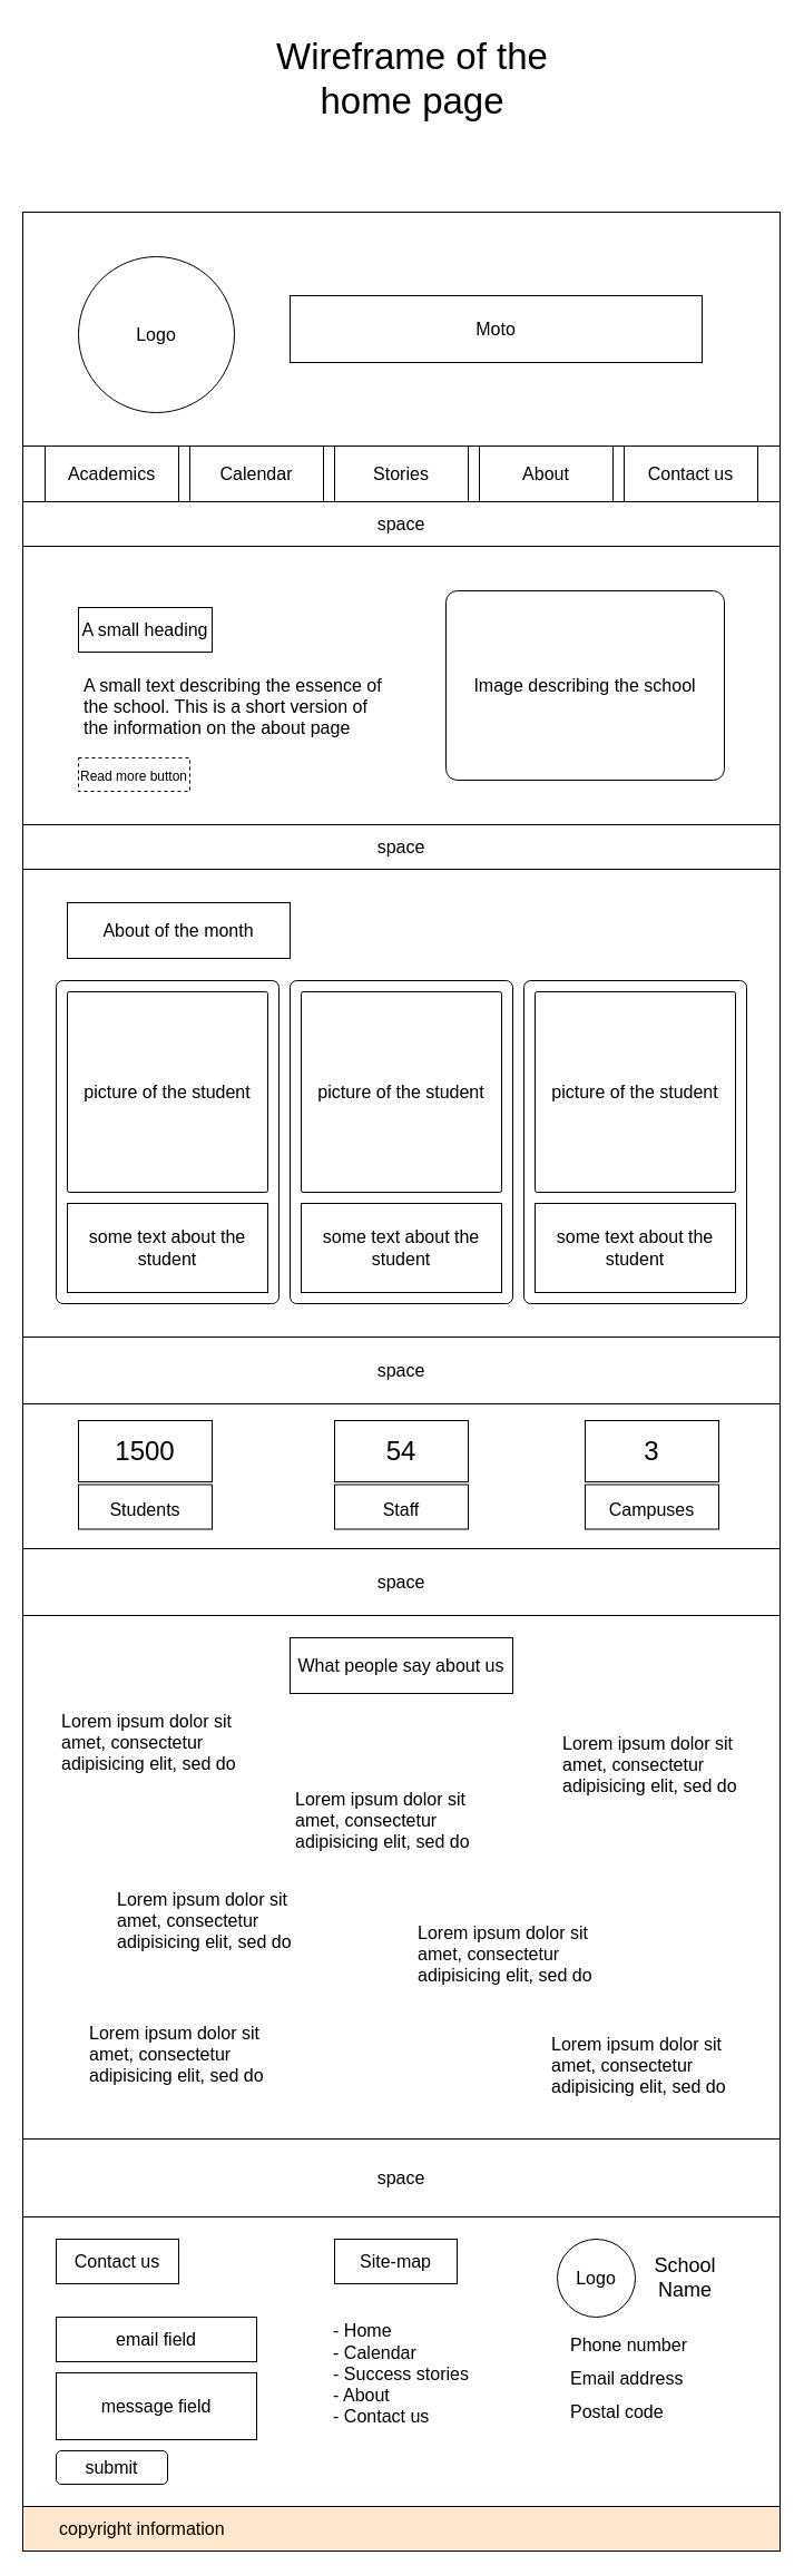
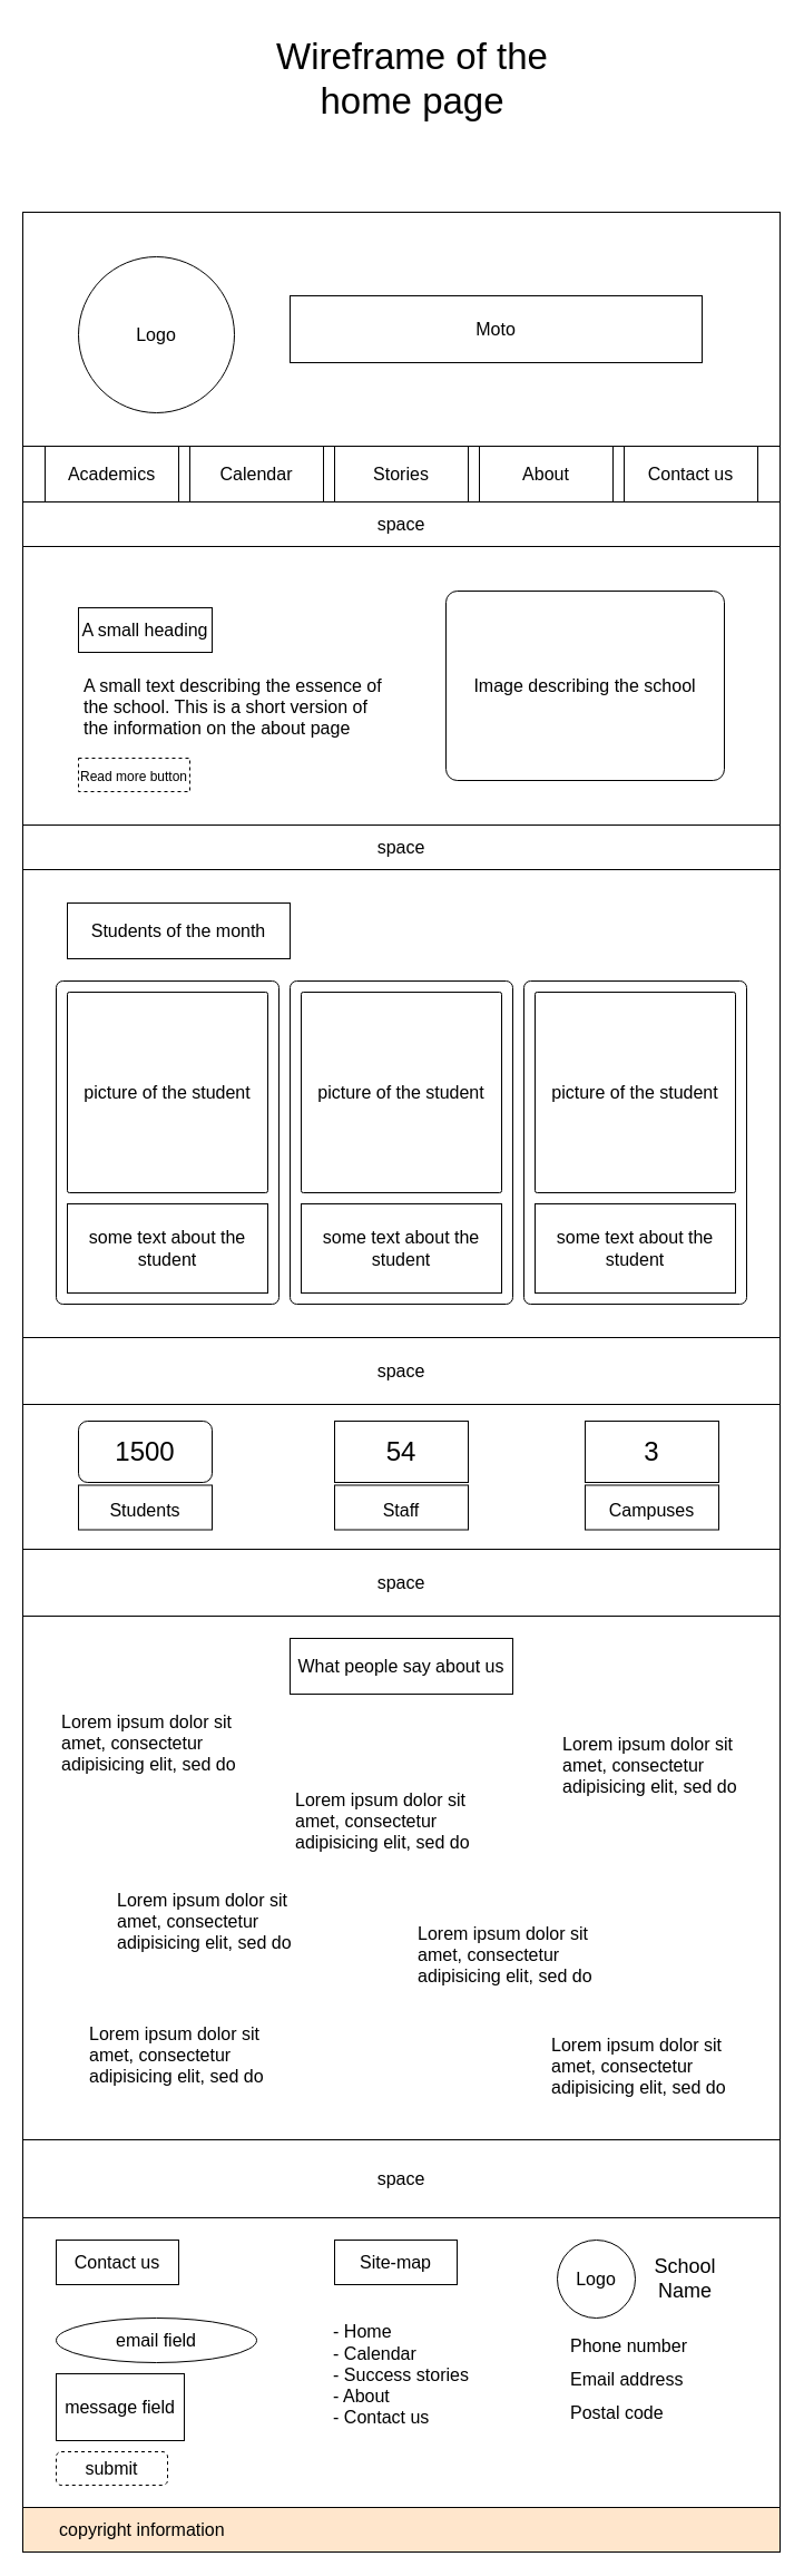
  <mxCell id="0" />
  <mxCell id="1" parent="0" />
  <mxCell id="2" value="" style="rounded=0;whiteSpace=wrap;html=1;" parent="1" vertex="1"><mxGeometry x="20" y="190" width="680" height="210" as="geometry" /></mxCell>
  <mxCell id="3" value="&lt;font style=&quot;font-size: 16px;&quot;&gt;Logo&lt;/font&gt;" style="ellipse;whiteSpace=wrap;html=1;aspect=fixed;" parent="1" vertex="1"><mxGeometry x="70" y="230" width="140" height="140" as="geometry" /></mxCell>
  <mxCell id="4" value="Moto" style="rounded=0;whiteSpace=wrap;html=1;fontSize=16;" parent="1" vertex="1"><mxGeometry x="260" y="265" width="370" height="60" as="geometry" /></mxCell>
  <mxCell id="5" value="" style="rounded=0;whiteSpace=wrap;html=1;fontSize=16;" parent="1" vertex="1"><mxGeometry x="20" y="400" width="680" height="50" as="geometry" /></mxCell>
  <mxCell id="6" value="Academics" style="rounded=0;whiteSpace=wrap;html=1;fontSize=16;" parent="1" vertex="1"><mxGeometry x="40" y="400" width="120" height="50" as="geometry" /></mxCell>
  <mxCell id="7" value="Calendar" style="rounded=0;whiteSpace=wrap;html=1;fontSize=16;" parent="1" vertex="1"><mxGeometry x="170" y="400" width="120" height="50" as="geometry" /></mxCell>
  <mxCell id="8" value="About" style="rounded=0;whiteSpace=wrap;html=1;fontSize=16;" parent="1" vertex="1"><mxGeometry x="430" y="400" width="120" height="50" as="geometry" /></mxCell>
  <mxCell id="9" value="Contact us" style="rounded=0;whiteSpace=wrap;html=1;fontSize=16;" parent="1" vertex="1"><mxGeometry x="560" y="400" width="120" height="50" as="geometry" /></mxCell>
  <mxCell id="10" value="" style="rounded=0;whiteSpace=wrap;html=1;fontSize=16;" parent="1" vertex="1"><mxGeometry x="20" y="490" width="680" height="250" as="geometry" /></mxCell>
  <mxCell id="11" value="Image describing the school" style="rounded=1;whiteSpace=wrap;html=1;fontSize=16;arcSize=6;points=[[0,0,0,0,0],[0,0.25,0,0,0],[0,0.5,0,0,0],[0,0.75,0,0,0],[0,1,0,0,0],[0.25,0,0,0,0],[0.25,1,0,0,0],[0.5,0,0,0,0],[0.5,1,0,0,0],[0.75,0,0,0,0],[0.75,1,0,0,0],[1,0,0,0,0],[1,0.25,0,0,0],[1,0.5,0,0,0],[1,0.75,0,0,0],[1,1,0,0,0]];" parent="1" vertex="1"><mxGeometry x="400" y="530" width="250" height="170" as="geometry" /></mxCell>
  <mxCell id="12" value="space" style="rounded=0;whiteSpace=wrap;html=1;fontSize=16;" parent="1" vertex="1"><mxGeometry x="20" y="450" width="680" height="40" as="geometry" /></mxCell>
  <mxCell id="13" value="&lt;p&gt;A small text describing the essence of the school. This is a short version of the information on the about page&lt;br&gt;&lt;/p&gt;" style="text;html=1;strokeColor=none;fillColor=none;spacing=5;spacingTop=-20;whiteSpace=wrap;overflow=hidden;rounded=0;fontSize=16;" parent="1" vertex="1"><mxGeometry x="70" y="600" width="280" height="70" as="geometry" /></mxCell>
  <mxCell id="14" value="A small heading" style="rounded=0;whiteSpace=wrap;html=1;fontSize=16;" parent="1" vertex="1"><mxGeometry x="70" y="545" width="120" height="40" as="geometry" /></mxCell>
  <mxCell id="15" value="&lt;font style=&quot;font-size: 12px;&quot;&gt;Read more button&lt;/font&gt;" style="rounded=0;whiteSpace=wrap;html=1;fontSize=16;dashed=1;" parent="1" vertex="1"><mxGeometry x="70" y="680" width="100" height="30" as="geometry" /></mxCell>
  <mxCell id="16" value="" style="rounded=0;whiteSpace=wrap;html=1;fontSize=12;" parent="1" vertex="1"><mxGeometry x="20" y="780" width="680" height="420" as="geometry" /></mxCell>
- <mxCell id="17" value="&lt;font style=&quot;font-size: 16px;&quot;&gt;About of the month&lt;/font&gt;" style="rounded=0;whiteSpace=wrap;html=1;fontSize=12;" parent="1" vertex="1"><mxGeometry x="60" y="810" width="200" height="50" as="geometry" /></mxCell>
+ <mxCell id="17" value="&lt;font style=&quot;font-size: 16px;&quot;&gt;Students of the month&lt;/font&gt;" style="rounded=0;whiteSpace=wrap;html=1;fontSize=12;" parent="1" vertex="1"><mxGeometry x="60" y="810" width="200" height="50" as="geometry" /></mxCell>
  <mxCell id="18" value="space" style="rounded=0;whiteSpace=wrap;html=1;fontSize=16;" parent="1" vertex="1"><mxGeometry x="20" y="740" width="680" height="40" as="geometry" /></mxCell>
  <mxCell id="19" value="" style="rounded=1;whiteSpace=wrap;html=1;fontSize=16;arcSize=3;" parent="1" vertex="1"><mxGeometry x="50" y="880" width="200" height="290" as="geometry" /></mxCell>
  <mxCell id="20" value="picture of the student" style="rounded=1;whiteSpace=wrap;html=1;fontSize=16;arcSize=1;" parent="1" vertex="1"><mxGeometry x="60" y="890" width="180" height="180" as="geometry" /></mxCell>
  <mxCell id="21" value="some text about the student" style="rounded=0;whiteSpace=wrap;html=1;fontSize=16;" parent="1" vertex="1"><mxGeometry x="60" y="1080" width="180" height="80" as="geometry" /></mxCell>
  <mxCell id="22" value="" style="rounded=1;whiteSpace=wrap;html=1;fontSize=16;arcSize=3;" parent="1" vertex="1"><mxGeometry x="260" y="880" width="200" height="290" as="geometry" /></mxCell>
  <mxCell id="23" value="picture of the student" style="rounded=1;whiteSpace=wrap;html=1;fontSize=16;arcSize=1;" parent="1" vertex="1"><mxGeometry x="270" y="890" width="180" height="180" as="geometry" /></mxCell>
  <mxCell id="24" value="some text about the student" style="rounded=0;whiteSpace=wrap;html=1;fontSize=16;" parent="1" vertex="1"><mxGeometry x="270" y="1080" width="180" height="80" as="geometry" /></mxCell>
  <mxCell id="25" value="" style="rounded=1;whiteSpace=wrap;html=1;fontSize=16;arcSize=3;" parent="1" vertex="1"><mxGeometry x="470" y="880" width="200" height="290" as="geometry" /></mxCell>
  <mxCell id="26" value="picture of the student" style="rounded=1;whiteSpace=wrap;html=1;fontSize=16;arcSize=1;" parent="1" vertex="1"><mxGeometry x="480" y="890" width="180" height="180" as="geometry" /></mxCell>
  <mxCell id="27" value="some text about the student" style="rounded=0;whiteSpace=wrap;html=1;fontSize=16;" parent="1" vertex="1"><mxGeometry x="480" y="1080" width="180" height="80" as="geometry" /></mxCell>
  <mxCell id="28" value="space" style="rounded=0;whiteSpace=wrap;html=1;fontSize=16;" parent="1" vertex="1"><mxGeometry x="20" y="1390" width="680" height="60" as="geometry" /></mxCell>
  <mxCell id="29" value="" style="rounded=0;whiteSpace=wrap;html=1;fontSize=12;" parent="1" vertex="1"><mxGeometry x="20" y="1450" width="680" height="470" as="geometry" /></mxCell>
  <mxCell id="30" value="&lt;font style=&quot;font-size: 16px;&quot;&gt;What people say about us&lt;/font&gt;" style="rounded=0;whiteSpace=wrap;html=1;fontSize=12;" parent="1" vertex="1"><mxGeometry x="260" y="1470" width="200" height="50" as="geometry" /></mxCell>
  <mxCell id="31" value="&lt;p&gt;Lorem ipsum dolor sit amet, consectetur adipisicing elit, sed do &lt;br&gt;&lt;/p&gt;" style="text;html=1;strokeColor=none;fillColor=none;spacing=5;spacingTop=-20;whiteSpace=wrap;overflow=hidden;rounded=0;fontSize=16;" parent="1" vertex="1"><mxGeometry x="50" y="1530" width="190" height="70" as="geometry" /></mxCell>
  <mxCell id="32" value="&lt;p&gt;Lorem ipsum dolor sit amet, consectetur adipisicing elit, sed do &lt;br&gt;&lt;/p&gt;" style="text;html=1;strokeColor=none;fillColor=none;spacing=5;spacingTop=-20;whiteSpace=wrap;overflow=hidden;rounded=0;fontSize=16;" parent="1" vertex="1"><mxGeometry x="490" y="1820" width="190" height="70" as="geometry" /></mxCell>
  <mxCell id="33" value="&lt;p&gt;Lorem ipsum dolor sit amet, consectetur adipisicing elit, sed do &lt;br&gt;&lt;/p&gt;" style="text;html=1;strokeColor=none;fillColor=none;spacing=5;spacingTop=-20;whiteSpace=wrap;overflow=hidden;rounded=0;fontSize=16;" parent="1" vertex="1"><mxGeometry x="260" y="1600" width="190" height="70" as="geometry" /></mxCell>
  <mxCell id="34" value="&lt;p&gt;Lorem ipsum dolor sit amet, consectetur adipisicing elit, sed do &lt;br&gt;&lt;/p&gt;" style="text;html=1;strokeColor=none;fillColor=none;spacing=5;spacingTop=-20;whiteSpace=wrap;overflow=hidden;rounded=0;fontSize=16;" parent="1" vertex="1"><mxGeometry x="75" y="1810" width="190" height="70" as="geometry" /></mxCell>
  <mxCell id="35" value="&lt;p&gt;Lorem ipsum dolor sit amet, consectetur adipisicing elit, sed do &lt;br&gt;&lt;/p&gt;" style="text;html=1;strokeColor=none;fillColor=none;spacing=5;spacingTop=-20;whiteSpace=wrap;overflow=hidden;rounded=0;fontSize=16;" parent="1" vertex="1"><mxGeometry x="500" y="1550" width="190" height="70" as="geometry" /></mxCell>
  <mxCell id="36" value="&lt;p&gt;Lorem ipsum dolor sit amet, consectetur adipisicing elit, sed do &lt;br&gt;&lt;/p&gt;" style="text;html=1;strokeColor=none;fillColor=none;spacing=5;spacingTop=-20;whiteSpace=wrap;overflow=hidden;rounded=0;fontSize=16;" parent="1" vertex="1"><mxGeometry x="370" y="1720" width="190" height="70" as="geometry" /></mxCell>
  <mxCell id="37" value="&lt;p&gt;Lorem ipsum dolor sit amet, consectetur adipisicing elit, sed do &lt;br&gt;&lt;/p&gt;" style="text;html=1;strokeColor=none;fillColor=none;spacing=5;spacingTop=-20;whiteSpace=wrap;overflow=hidden;rounded=0;fontSize=16;" parent="1" vertex="1"><mxGeometry x="100" y="1690" width="190" height="70" as="geometry" /></mxCell>
  <mxCell id="38" value="space" style="rounded=0;whiteSpace=wrap;html=1;fontSize=16;" parent="1" vertex="1"><mxGeometry x="20" y="1920" width="680" height="70" as="geometry" /></mxCell>
  <mxCell id="39" value="" style="rounded=0;whiteSpace=wrap;html=1;fontSize=16;" parent="1" vertex="1"><mxGeometry x="20" y="1990" width="680" height="260" as="geometry" /></mxCell>
  <mxCell id="40" value="Contact us" style="rounded=0;whiteSpace=wrap;html=1;fontSize=16;" parent="1" vertex="1"><mxGeometry x="50" y="2010" width="110" height="40" as="geometry" /></mxCell>
- <mxCell id="41" value="email field" style="rounded=0;whiteSpace=wrap;html=1;fontSize=16;" parent="1" vertex="1"><mxGeometry x="50" y="2080" width="180" height="40" as="geometry" /></mxCell>
- <mxCell id="42" value="message field" style="rounded=0;whiteSpace=wrap;html=1;fontSize=16;" parent="1" vertex="1"><mxGeometry x="50" y="2130" width="180" height="60" as="geometry" /></mxCell>
- <mxCell id="43" value="submit" style="rounded=1;whiteSpace=wrap;html=1;fontSize=16;" parent="1" vertex="1"><mxGeometry x="50" y="2200" width="100" height="30" as="geometry" /></mxCell>
+ <mxCell id="41" value="email field" style="ellipse;whiteSpace=wrap;html=1;fontSize=16;" parent="1" vertex="1"><mxGeometry x="50" y="2080" width="180" height="40" as="geometry" /></mxCell>
+ <mxCell id="42" value="message field" style="rounded=0;whiteSpace=wrap;html=1;fontSize=16;" parent="1" vertex="1"><mxGeometry x="50" y="2130" width="115" height="60" as="geometry" /></mxCell>
+ <mxCell id="43" value="submit" style="rounded=1;whiteSpace=wrap;html=1;fontSize=16;dashed=1;" parent="1" vertex="1"><mxGeometry x="50" y="2200" width="100" height="30" as="geometry" /></mxCell>
  <mxCell id="44" value="Site-map" style="rounded=0;whiteSpace=wrap;html=1;fontSize=16;" parent="1" vertex="1"><mxGeometry x="300" y="2010" width="110" height="40" as="geometry" /></mxCell>
  <mxCell id="45" value="&lt;div align=&quot;left&quot;&gt;- Home&lt;/div&gt;&lt;div align=&quot;left&quot;&gt;- Calendar&lt;/div&gt;&lt;div align=&quot;left&quot;&gt;- Success stories&lt;br&gt;&lt;/div&gt;&lt;div align=&quot;left&quot;&gt;- About&lt;/div&gt;&lt;div align=&quot;left&quot;&gt;- Contact us&lt;/div&gt;&lt;div&gt;&lt;br&gt;&lt;/div&gt;&lt;div&gt;&lt;br&gt;&lt;/div&gt;" style="text;html=1;strokeColor=none;fillColor=none;align=center;verticalAlign=middle;whiteSpace=wrap;rounded=0;fontSize=16;" parent="1" vertex="1"><mxGeometry x="290" y="2080" width="140" height="140" as="geometry" /></mxCell>
  <mxCell id="46" value="Logo" style="ellipse;whiteSpace=wrap;html=1;aspect=fixed;fontSize=16;" parent="1" vertex="1"><mxGeometry x="500" y="2010" width="70" height="70" as="geometry" /></mxCell>
  <mxCell id="47" value="&lt;font style=&quot;font-size: 18px;&quot;&gt;School Name&lt;/font&gt;" style="text;html=1;strokeColor=none;fillColor=none;align=center;verticalAlign=middle;whiteSpace=wrap;rounded=0;fontSize=16;" parent="1" vertex="1"><mxGeometry x="570" y="2015" width="90" height="60" as="geometry" /></mxCell>
  <mxCell id="48" value="&lt;div align=&quot;left&quot;&gt;&lt;font style=&quot;font-size: 16px;&quot;&gt;Phone number&lt;/font&gt;&lt;/div&gt;" style="text;html=1;strokeColor=none;fillColor=none;align=left;verticalAlign=middle;whiteSpace=wrap;rounded=0;fontSize=18;" parent="1" vertex="1"><mxGeometry x="510" y="2090" width="135" height="30" as="geometry" /></mxCell>
  <mxCell id="49" value="&lt;div style=&quot;font-size: 16px;&quot; align=&quot;left&quot;&gt;&lt;font style=&quot;font-size: 16px;&quot;&gt;Email address&lt;br&gt;&lt;/font&gt;&lt;/div&gt;" style="text;html=1;strokeColor=none;fillColor=none;align=left;verticalAlign=middle;whiteSpace=wrap;rounded=0;fontSize=18;" parent="1" vertex="1"><mxGeometry x="510" y="2120" width="135" height="30" as="geometry" /></mxCell>
  <mxCell id="50" value="&lt;font style=&quot;font-size: 16px;&quot;&gt;Postal code&lt;/font&gt;" style="text;html=1;strokeColor=none;fillColor=none;align=left;verticalAlign=middle;whiteSpace=wrap;rounded=0;fontSize=18;" parent="1" vertex="1"><mxGeometry x="510" y="2150" width="135" height="30" as="geometry" /></mxCell>
  <mxCell id="51" value="&lt;div align=&quot;left&quot;&gt;&amp;nbsp;&amp;nbsp;&amp;nbsp;&amp;nbsp;&amp;nbsp;&amp;nbsp; copyright information&lt;br&gt;&lt;/div&gt;" style="rounded=0;whiteSpace=wrap;html=1;fontSize=16;align=left;fillColor=#ffe6cc;" parent="1" vertex="1"><mxGeometry x="20" y="2250" width="680" height="40" as="geometry" /></mxCell>
  <mxCell id="52" value="&lt;font style=&quot;font-size: 33px;&quot;&gt;Wireframe of the home page&lt;/font&gt;" style="text;html=1;strokeColor=none;fillColor=none;align=center;verticalAlign=middle;whiteSpace=wrap;rounded=0;fontSize=16;" parent="1" vertex="1"><mxGeometry x="210" y="20" width="320" height="100" as="geometry" /></mxCell>
  <mxCell id="53" value="Stories" style="rounded=0;whiteSpace=wrap;html=1;fontSize=16;" parent="1" vertex="1"><mxGeometry x="300" y="400" width="120" height="50" as="geometry" /></mxCell>
  <mxCell id="54" value="&lt;font style=&quot;font-size: 16px;&quot;&gt;space&lt;/font&gt;" style="rounded=0;whiteSpace=wrap;html=1;fontSize=14;" vertex="1" parent="1"><mxGeometry x="20" y="1200" width="680" height="60" as="geometry" /></mxCell>
  <mxCell id="55" value="" style="rounded=0;whiteSpace=wrap;html=1;fontSize=16;" vertex="1" parent="1"><mxGeometry x="20" y="1260" width="680" height="130" as="geometry" /></mxCell>
- <mxCell id="56" value="&lt;font style=&quot;font-size: 24px;&quot;&gt;1500&lt;/font&gt;" style="rounded=0;whiteSpace=wrap;html=1;fontSize=16;" vertex="1" parent="1"><mxGeometry x="70" y="1275" width="120" height="55" as="geometry" /></mxCell>
+ <mxCell id="56" value="&lt;font style=&quot;font-size: 24px;&quot;&gt;1500&lt;/font&gt;" style="whiteSpace=wrap;html=1;fontSize=16;rounded=1;" vertex="1" parent="1"><mxGeometry x="70" y="1275" width="120" height="55" as="geometry" /></mxCell>
  <mxCell id="57" value="&lt;font style=&quot;font-size: 24px;&quot;&gt;54&lt;/font&gt;" style="rounded=0;whiteSpace=wrap;html=1;fontSize=16;" vertex="1" parent="1"><mxGeometry x="300" y="1275" width="120" height="55" as="geometry" /></mxCell>
  <mxCell id="58" value="&lt;font style=&quot;font-size: 24px;&quot;&gt;3&lt;/font&gt;" style="rounded=0;whiteSpace=wrap;html=1;fontSize=16;" vertex="1" parent="1"><mxGeometry x="525" y="1275" width="120" height="55" as="geometry" /></mxCell>
  <mxCell id="59" value="&lt;font style=&quot;font-size: 16px;&quot;&gt;Students&lt;/font&gt;" style="rounded=0;whiteSpace=wrap;html=1;fontSize=24;" vertex="1" parent="1"><mxGeometry x="70" y="1332.5" width="120" height="40" as="geometry" /></mxCell>
  <mxCell id="60" value="&lt;font style=&quot;font-size: 16px;&quot;&gt;Staff&lt;/font&gt;" style="rounded=0;whiteSpace=wrap;html=1;fontSize=24;" vertex="1" parent="1"><mxGeometry x="300" y="1332.5" width="120" height="40" as="geometry" /></mxCell>
  <mxCell id="61" value="&lt;font style=&quot;font-size: 16px;&quot;&gt;Campuses&lt;/font&gt;" style="rounded=0;whiteSpace=wrap;html=1;fontSize=24;" vertex="1" parent="1"><mxGeometry x="525" y="1332.5" width="120" height="40" as="geometry" /></mxCell>
